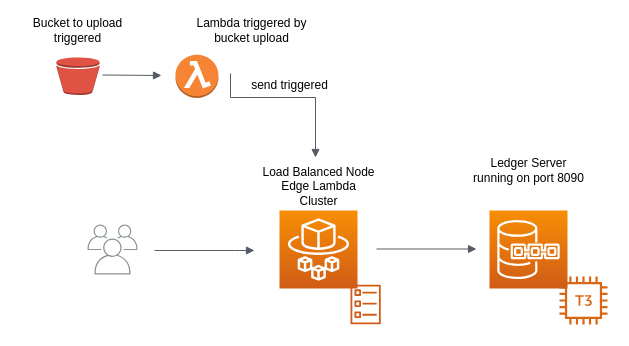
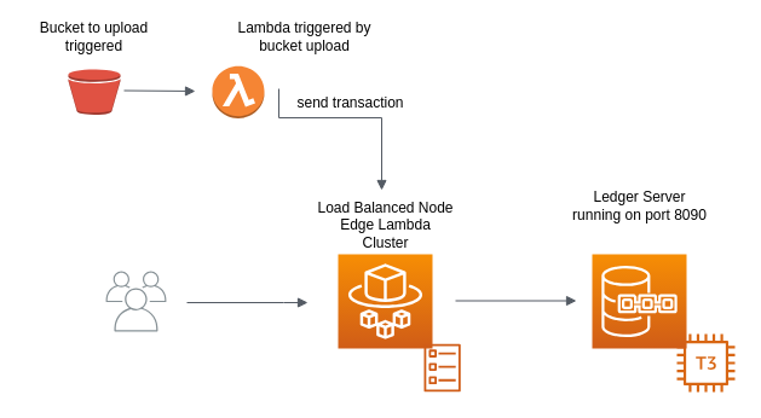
  <mxCell id="0" />
  <mxCell id="1" parent="0" />
  <mxCell id="2" style="edgeStyle=orthogonalEdgeStyle;rounded=0;orthogonalLoop=1;jettySize=auto;html=1;" parent="1" edge="1"><mxGeometry relative="1" as="geometry"><mxPoint x="299" y="270" as="targetPoint" /><mxPoint x="299" y="260" as="sourcePoint" /><Array as="points"><mxPoint x="299" y="280" /><mxPoint x="329" y="280" /><mxPoint x="329" y="270" /></Array></mxGeometry></mxCell>
  <mxCell id="3" value="" style="outlineConnect=0;gradientColor=none;fontColor=#545B64;strokeColor=none;fillColor=#879196;dashed=0;verticalLabelPosition=bottom;verticalAlign=top;align=center;html=1;fontSize=12;fontStyle=0;aspect=fixed;shape=mxgraph.aws4.illustration_users;pointerEvents=1" parent="1" vertex="1"><mxGeometry x="87" y="224" width="50" height="50" as="geometry" /></mxCell>
  <mxCell id="4" value="" style="points=[[0,0,0],[0.25,0,0],[0.5,0,0],[0.75,0,0],[1,0,0],[0,1,0],[0.25,1,0],[0.5,1,0],[0.75,1,0],[1,1,0],[0,0.25,0],[0,0.5,0],[0,0.75,0],[1,0.25,0],[1,0.5,0],[1,0.75,0]];outlineConnect=0;fontColor=#232F3E;gradientColor=#F78E04;gradientDirection=north;fillColor=#D05C17;strokeColor=#ffffff;dashed=0;verticalLabelPosition=bottom;verticalAlign=top;align=center;html=1;fontSize=12;fontStyle=0;aspect=fixed;shape=mxgraph.aws4.resourceIcon;resIcon=mxgraph.aws4.fargate;" parent="1" vertex="1"><mxGeometry x="279" y="210" width="78" height="78" as="geometry" /></mxCell>
  <mxCell id="5" value="" style="outlineConnect=0;fontColor=#232F3E;gradientColor=none;fillColor=#D05C17;strokeColor=none;dashed=0;verticalLabelPosition=bottom;verticalAlign=top;align=center;html=1;fontSize=12;fontStyle=0;aspect=fixed;pointerEvents=1;shape=mxgraph.aws4.ecs_task;" parent="1" vertex="1"><mxGeometry x="350" y="284" width="30.26" height="40" as="geometry" /></mxCell>
  <mxCell id="6" value="" style="outlineConnect=0;fontColor=#232F3E;gradientColor=none;fillColor=#D86613;strokeColor=none;dashed=0;verticalLabelPosition=bottom;verticalAlign=top;align=center;html=1;fontSize=12;fontStyle=0;aspect=fixed;pointerEvents=1;shape=mxgraph.aws4.t3_instance;" parent="1" vertex="1"><mxGeometry x="559" y="276" width="48" height="48" as="geometry" /></mxCell>
  <mxCell id="7" value="" style="points=[[0,0,0],[0.25,0,0],[0.5,0,0],[0.75,0,0],[1,0,0],[0,1,0],[0.25,1,0],[0.5,1,0],[0.75,1,0],[1,1,0],[0,0.25,0],[0,0.5,0],[0,0.75,0],[1,0.25,0],[1,0.5,0],[1,0.75,0]];outlineConnect=0;fontColor=#232F3E;gradientColor=#F78E04;gradientDirection=north;fillColor=#D05C17;strokeColor=#ffffff;dashed=0;verticalLabelPosition=bottom;verticalAlign=top;align=center;html=1;fontSize=12;fontStyle=0;aspect=fixed;shape=mxgraph.aws4.resourceIcon;resIcon=mxgraph.aws4.quantum_ledger_database;" parent="1" vertex="1"><mxGeometry x="489" y="210" width="78" height="78" as="geometry" /></mxCell>
  <mxCell id="8" value="" style="edgeStyle=orthogonalEdgeStyle;html=1;endArrow=block;elbow=vertical;startArrow=none;endFill=1;strokeColor=#545B64;rounded=0;" parent="1" edge="1"><mxGeometry width="100" relative="1" as="geometry"><mxPoint x="154" y="250" as="sourcePoint" /><mxPoint x="254" y="250" as="targetPoint" /><Array as="points"><mxPoint x="234" y="250" /><mxPoint x="234" y="250" /></Array></mxGeometry></mxCell>
  <mxCell id="9" value="" style="edgeStyle=orthogonalEdgeStyle;html=1;endArrow=block;elbow=vertical;startArrow=none;endFill=1;strokeColor=#545B64;rounded=0;" parent="1" edge="1"><mxGeometry width="100" relative="1" as="geometry"><mxPoint x="376" y="248.5" as="sourcePoint" /><mxPoint x="476" y="248.5" as="targetPoint" /></mxGeometry></mxCell>
  <mxCell id="10" value="Bucket to upload triggered" style="text;html=1;strokeColor=none;fillColor=none;align=center;verticalAlign=middle;whiteSpace=wrap;rounded=0;" parent="1" vertex="1"><mxGeometry x="20" y="20" width="115" height="20" as="geometry" /></mxCell>
  <mxCell id="11" value="Ledger Server running on port 8090" style="text;html=1;strokeColor=none;fillColor=none;align=center;verticalAlign=middle;whiteSpace=wrap;rounded=0;" parent="1" vertex="1"><mxGeometry x="470.5" y="159" width="115" height="22" as="geometry" /></mxCell>
  <mxCell id="12" value="" style="outlineConnect=0;dashed=0;verticalLabelPosition=bottom;verticalAlign=top;align=center;html=1;shape=mxgraph.aws3.bucket;fillColor=#E05243;gradientColor=none;" parent="1" vertex="1"><mxGeometry x="56" y="57" width="43" height="37.5" as="geometry" /></mxCell>
  <mxCell id="13" value="" style="outlineConnect=0;dashed=0;verticalLabelPosition=bottom;verticalAlign=top;align=center;html=1;shape=mxgraph.aws3.lambda_function;fillColor=#F58534;gradientColor=none;" parent="1" vertex="1"><mxGeometry x="175" y="54.13" width="43" height="43.25" as="geometry" /></mxCell>
  <mxCell id="14" value="Lambda triggered by bucket upload" style="text;html=1;strokeColor=none;fillColor=none;align=center;verticalAlign=middle;whiteSpace=wrap;rounded=0;" parent="1" vertex="1"><mxGeometry x="194" y="20" width="115" height="20" as="geometry" /></mxCell>
  <mxCell id="15" value="" style="edgeStyle=orthogonalEdgeStyle;html=1;endArrow=block;elbow=vertical;startArrow=none;endFill=1;strokeColor=#545B64;rounded=0;" parent="1" edge="1"><mxGeometry width="100" relative="1" as="geometry"><mxPoint x="230" y="73" as="sourcePoint" /><mxPoint x="315" y="157" as="targetPoint" /><Array as="points"><mxPoint x="315" y="97" /></Array></mxGeometry></mxCell>
  <mxCell id="16" value="Load Balanced Node Edge Lambda Cluster&lt;br&gt;" style="text;html=1;strokeColor=none;fillColor=none;align=center;verticalAlign=middle;whiteSpace=wrap;rounded=0;" parent="1" vertex="1"><mxGeometry x="260.5" y="176" width="115" height="20" as="geometry" /></mxCell>
- <mxCell id="17" value="send triggered" style="text;html=1;strokeColor=none;fillColor=none;align=center;verticalAlign=middle;whiteSpace=wrap;rounded=0;" parent="1" vertex="1"><mxGeometry x="232" y="74.5" width="115" height="20" as="geometry" /></mxCell>
+ <mxCell id="17" value="send transaction" style="text;html=1;strokeColor=none;fillColor=none;align=center;verticalAlign=middle;whiteSpace=wrap;rounded=0;" parent="1" vertex="1"><mxGeometry x="232" y="74.5" width="115" height="20" as="geometry" /></mxCell>
  <mxCell id="18" value="" style="edgeStyle=orthogonalEdgeStyle;html=1;endArrow=block;elbow=vertical;startArrow=none;endFill=1;strokeColor=#545B64;rounded=0;" parent="1" edge="1"><mxGeometry width="100" relative="1" as="geometry"><mxPoint x="102" y="74.5" as="sourcePoint" /><mxPoint x="161" y="75" as="targetPoint" /><Array as="points"><mxPoint x="102" y="74.5" /></Array></mxGeometry></mxCell>
